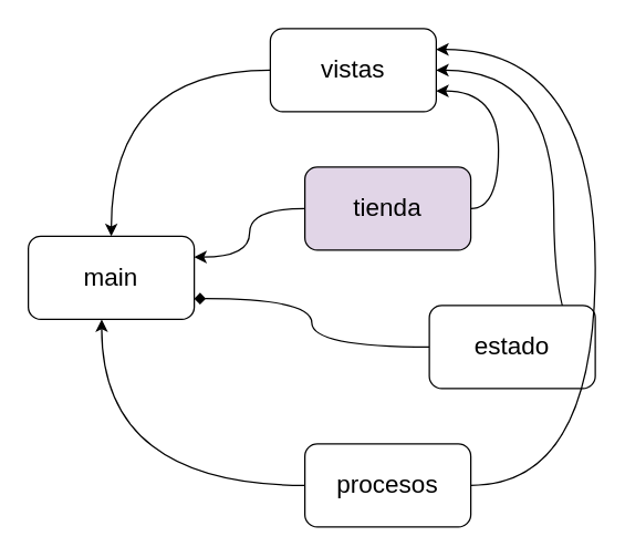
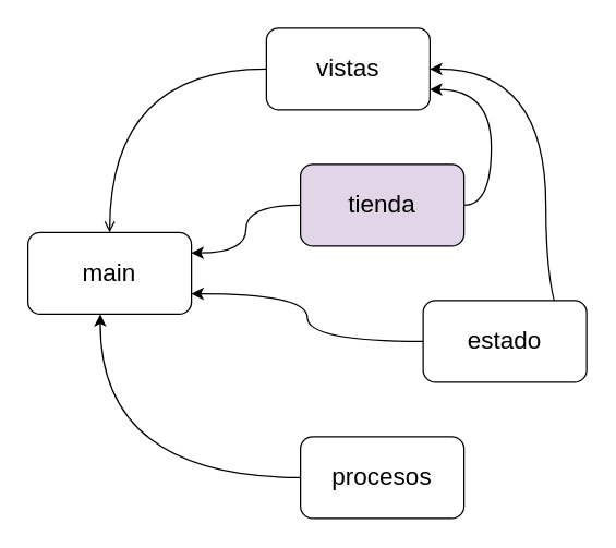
  <mxCell id="0" />
  <mxCell id="1" parent="0" />
  <mxCell id="2" value="&lt;font style=&quot;font-size: 18px&quot;&gt;main&lt;/font&gt;" style="rounded=1;whiteSpace=wrap;html=1;" vertex="1" parent="1"><mxGeometry x="20" y="170" width="120" height="60" as="geometry" /></mxCell>
- <mxCell id="3" style="edgeStyle=orthogonalEdgeStyle;curved=1;rounded=0;orthogonalLoop=1;jettySize=auto;html=1;exitX=0;exitY=0.5;exitDx=0;exitDy=0;entryX=0.5;entryY=0;entryDx=0;entryDy=0;fontSize=18;" edge="1" parent="1" source="4" target="2"><mxGeometry relative="1" as="geometry" /></mxCell>
+ <mxCell id="3" style="edgeStyle=orthogonalEdgeStyle;curved=1;rounded=0;orthogonalLoop=1;jettySize=auto;html=1;exitX=0;exitY=0.5;exitDx=0;exitDy=0;entryX=0.5;entryY=0;entryDx=0;entryDy=0;fontSize=18;endArrow=open;" edge="1" parent="1" source="4" target="2"><mxGeometry relative="1" as="geometry" /></mxCell>
  <mxCell id="4" value="&lt;font style=&quot;font-size: 18px&quot;&gt;vistas&lt;/font&gt;" style="rounded=1;whiteSpace=wrap;html=1;" vertex="1" parent="1"><mxGeometry x="195" y="20" width="120" height="60" as="geometry" /></mxCell>
  <mxCell id="5" style="edgeStyle=orthogonalEdgeStyle;curved=1;rounded=0;orthogonalLoop=1;jettySize=auto;html=1;exitX=1;exitY=0.5;exitDx=0;exitDy=0;entryX=1;entryY=0.75;entryDx=0;entryDy=0;fontSize=18;" edge="1" parent="1" source="7" target="4"><mxGeometry relative="1" as="geometry" /></mxCell>
  <mxCell id="6" style="edgeStyle=orthogonalEdgeStyle;curved=1;rounded=0;orthogonalLoop=1;jettySize=auto;html=1;exitX=0;exitY=0.5;exitDx=0;exitDy=0;entryX=1;entryY=0.25;entryDx=0;entryDy=0;fontSize=18;" edge="1" parent="1" source="7" target="2"><mxGeometry relative="1" as="geometry" /></mxCell>
  <mxCell id="7" value="&lt;font style=&quot;font-size: 18px&quot;&gt;tienda&lt;/font&gt;" style="rounded=1;whiteSpace=wrap;html=1;fillColor=#e1d5e7;" vertex="1" parent="1"><mxGeometry x="220" y="120" width="120" height="60" as="geometry" /></mxCell>
  <mxCell id="8" style="edgeStyle=orthogonalEdgeStyle;curved=1;rounded=0;orthogonalLoop=1;jettySize=auto;html=1;exitX=1;exitY=0.5;exitDx=0;exitDy=0;entryX=1;entryY=0.5;entryDx=0;entryDy=0;fontSize=18;" edge="1" parent="1" source="10" target="4"><mxGeometry relative="1" as="geometry"><Array as="points"><mxPoint x="400" y="250" /><mxPoint x="400" y="50" /></Array></mxGeometry></mxCell>
- <mxCell id="9" style="edgeStyle=orthogonalEdgeStyle;curved=1;rounded=0;orthogonalLoop=1;jettySize=auto;html=1;exitX=0;exitY=0.5;exitDx=0;exitDy=0;entryX=1;entryY=0.75;entryDx=0;entryDy=0;fontSize=18;endArrow=diamond;" edge="1" parent="1" source="10" target="2"><mxGeometry relative="1" as="geometry" /></mxCell>
+ <mxCell id="9" style="edgeStyle=orthogonalEdgeStyle;curved=1;rounded=0;orthogonalLoop=1;jettySize=auto;html=1;exitX=0;exitY=0.5;exitDx=0;exitDy=0;entryX=1;entryY=0.75;entryDx=0;entryDy=0;fontSize=18;" edge="1" parent="1" source="10" target="2"><mxGeometry relative="1" as="geometry" /></mxCell>
  <mxCell id="10" value="&lt;font style=&quot;font-size: 18px&quot;&gt;estado&lt;/font&gt;" style="rounded=1;whiteSpace=wrap;html=1;" vertex="1" parent="1"><mxGeometry x="310" y="220" width="120" height="60" as="geometry" /></mxCell>
- <mxCell id="11" style="edgeStyle=orthogonalEdgeStyle;curved=1;rounded=0;orthogonalLoop=1;jettySize=auto;html=1;exitX=1;exitY=0.5;exitDx=0;exitDy=0;entryX=1;entryY=0.25;entryDx=0;entryDy=0;fontSize=18;" edge="1" parent="1" source="13" target="4"><mxGeometry relative="1" as="geometry"><Array as="points"><mxPoint x="430" y="350" /><mxPoint x="430" y="35" /></Array></mxGeometry></mxCell>
  <mxCell id="12" style="edgeStyle=orthogonalEdgeStyle;curved=1;rounded=0;orthogonalLoop=1;jettySize=auto;html=1;exitX=0;exitY=0.5;exitDx=0;exitDy=0;fontSize=18;entryX=0.442;entryY=1;entryDx=0;entryDy=0;entryPerimeter=0;" edge="1" parent="1" source="13" target="2"><mxGeometry relative="1" as="geometry"><mxPoint x="73" y="270" as="targetPoint" /></mxGeometry></mxCell>
  <mxCell id="13" value="&lt;font style=&quot;font-size: 18px&quot;&gt;procesos&lt;/font&gt;" style="rounded=1;whiteSpace=wrap;html=1;" vertex="1" parent="1"><mxGeometry x="220" y="320" width="120" height="60" as="geometry" /></mxCell>
